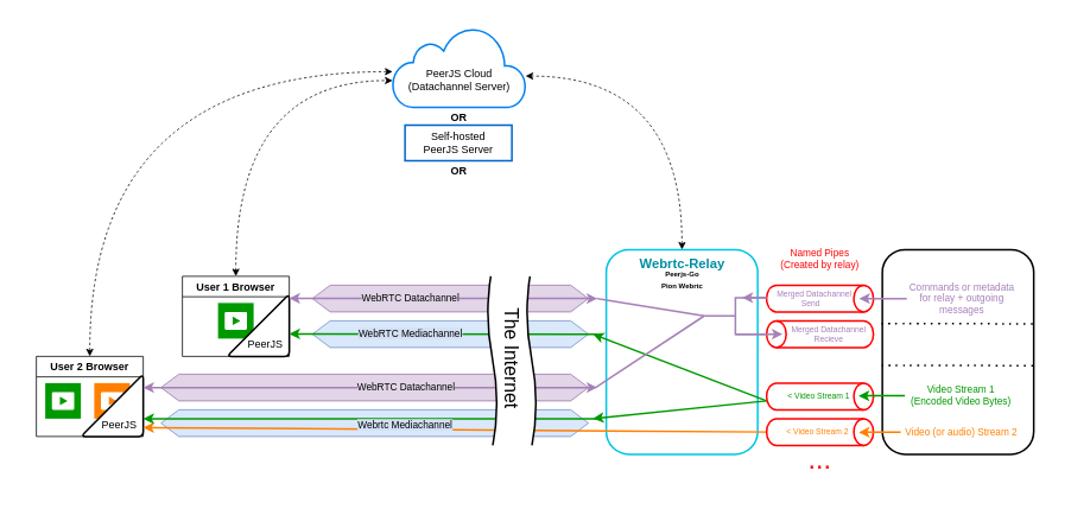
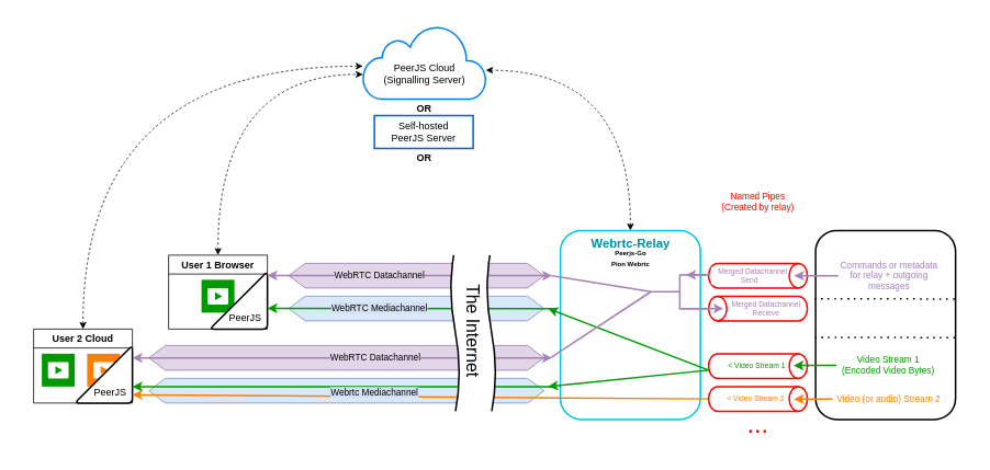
  <mxCell id="0" />
  <mxCell id="1" parent="0" />
  <mxCell id="2" value="" style="rounded=0;whiteSpace=wrap;html=1;shadow=0;glass=0;labelBackgroundColor=none;labelBorderColor=none;sketch=0;fontSize=31;fontColor=#FF0000;strokeColor=none;strokeWidth=2;fillColor=default;gradientColor=none;" parent="1" vertex="1"><mxGeometry x="20" y="20" width="1160" height="515" as="geometry" /></mxCell>
  <mxCell id="3" value="&lt;p style=&quot;line-height: 0.4;&quot;&gt;&lt;font style=&quot;font-size: 8px;&quot; color=&quot;#000000&quot;&gt;Peerjs-Go&lt;br&gt; Pion Webrtc&lt;br&gt;&lt;/font&gt;&lt;/p&gt;" style="text;strokeColor=none;fillColor=none;html=1;fontSize=24;fontStyle=1;verticalAlign=middle;align=center;rounded=1;shadow=0;glass=0;labelBackgroundColor=#FFFFFF;labelBorderColor=none;sketch=0;fontColor=#FF8000;" vertex="1" parent="1"><mxGeometry x="680" y="300" width="170" height="20" as="geometry" /></mxCell>
  <mxCell id="4" value="&lt;span style=&quot;background-color: transparent;&quot;&gt;&lt;font style=&quot;font-size: 31px;&quot; color=&quot;#FF0000&quot;&gt;...&lt;/font&gt;&lt;/span&gt;" style="text;html=1;strokeColor=none;fillColor=none;align=center;verticalAlign=middle;whiteSpace=wrap;rounded=0;shadow=0;glass=0;labelBackgroundColor=#FFFFFF;labelBorderColor=none;sketch=0;fontSize=11;fontColor=#008EA3;" parent="1" vertex="1"><mxGeometry x="890" y="510" width="60" height="10" as="geometry" /></mxCell>
  <mxCell id="5" style="edgeStyle=orthogonalEdgeStyle;orthogonalLoop=1;jettySize=auto;html=1;entryX=0;entryY=0.667;entryDx=0;entryDy=0;entryPerimeter=0;startArrow=classic;startFill=1;dashed=1;curved=1;" parent="1" source="6" target="23" edge="1"><mxGeometry relative="1" as="geometry"><Array as="points"><mxPoint x="264" y="90" /></Array></mxGeometry></mxCell>
  <mxCell id="6" value="User 1 Browser" style="swimlane;" parent="1" vertex="1"><mxGeometry x="204" y="310" width="120" height="90" as="geometry" /></mxCell>
  <mxCell id="7" value="" style="whiteSpace=wrap;html=1;aspect=fixed;labelBackgroundColor=#E1D5E7;labelBorderColor=none;strokeColor=none;strokeWidth=2;fillColor=#009900;" parent="6" vertex="1"><mxGeometry x="40" y="30" width="40" height="40" as="geometry" /></mxCell>
  <mxCell id="8" value="&lt;div&gt;&lt;br&gt;&lt;/div&gt;&lt;div&gt;&lt;br&gt;&lt;/div&gt;&lt;div&gt;&lt;br&gt;&lt;/div&gt;&lt;div&gt;&amp;nbsp;&amp;nbsp;&amp;nbsp;&amp;nbsp; PeerJS&lt;br&gt;&lt;/div&gt;" style="html=1;strokeWidth=2;shape=manualInput;whiteSpace=wrap;rounded=1;size=70;arcSize=11;" parent="6" vertex="1"><mxGeometry x="50" y="20" width="70" height="70" as="geometry" /></mxCell>
  <mxCell id="9" value="" style="sketch=0;pointerEvents=1;shadow=0;dashed=0;html=1;strokeColor=none;fillColor=#FFFFFF;labelPosition=center;verticalLabelPosition=bottom;verticalAlign=top;outlineConnect=0;align=center;shape=mxgraph.office.concepts.video_play;labelBackgroundColor=#E1D5E7;labelBorderColor=none;" parent="6" vertex="1"><mxGeometry x="47.5" y="40" width="25" height="20" as="geometry" /></mxCell>
  <mxCell id="10" value="" style="shape=hexagon;perimeter=hexagonPerimeter2;whiteSpace=wrap;html=1;fixedSize=1;fillColor=#e1d5e7;strokeColor=#9673a6;" parent="1" vertex="1"><mxGeometry x="350" y="320" width="310" height="30" as="geometry" /></mxCell>
  <mxCell id="11" value="" style="endArrow=classic;html=1;rounded=0;startArrow=classic;startFill=1;strokeColor=#A680B8;strokeWidth=2;" parent="1" edge="1"><mxGeometry relative="1" as="geometry"><mxPoint x="324" y="334.67" as="sourcePoint" /><mxPoint x="670" y="335" as="targetPoint" /></mxGeometry></mxCell>
  <mxCell id="12" value="&lt;div&gt;WebRTC Datachannel&lt;/div&gt;" style="edgeLabel;resizable=0;html=1;align=center;verticalAlign=middle;labelBackgroundColor=#E1D5E7;" parent="11" connectable="0" vertex="1"><mxGeometry relative="1" as="geometry"><mxPoint x="-37" y="-1" as="offset" /></mxGeometry></mxCell>
  <mxCell id="13" style="edgeStyle=orthogonalEdgeStyle;orthogonalLoop=1;jettySize=auto;html=1;entryX=0;entryY=0.556;entryDx=0;entryDy=0;entryPerimeter=0;startArrow=classic;startFill=1;dashed=1;curved=1;" parent="1" source="14" target="23" edge="1"><mxGeometry relative="1" as="geometry"><Array as="points"><mxPoint x="100" y="80" /></Array></mxGeometry></mxCell>
- <mxCell id="14" value="User 2 Browser" style="swimlane;" parent="1" vertex="1"><mxGeometry x="40" y="400" width="120" height="90" as="geometry" /></mxCell>
+ <mxCell id="14" value="User 2 Cloud" style="swimlane;" parent="1" vertex="1"><mxGeometry x="40" y="400" width="120" height="90" as="geometry" /></mxCell>
  <mxCell id="15" value="" style="whiteSpace=wrap;html=1;aspect=fixed;labelBackgroundColor=#E1D5E7;labelBorderColor=none;strokeColor=none;strokeWidth=2;fillColor=#FF8000;" parent="14" vertex="1"><mxGeometry x="65" y="30" width="40" height="40" as="geometry" /></mxCell>
  <mxCell id="16" value="" style="whiteSpace=wrap;html=1;aspect=fixed;labelBackgroundColor=#E1D5E7;labelBorderColor=none;strokeColor=none;strokeWidth=2;fillColor=#009900;" parent="14" vertex="1"><mxGeometry x="10" y="30" width="40" height="40" as="geometry" /></mxCell>
  <mxCell id="17" value="" style="sketch=0;pointerEvents=1;shadow=0;dashed=0;html=1;strokeColor=none;fillColor=#FFFFFF;labelPosition=center;verticalLabelPosition=bottom;verticalAlign=top;outlineConnect=0;align=center;shape=mxgraph.office.concepts.video_play;labelBackgroundColor=#E1D5E7;labelBorderColor=none;" parent="14" vertex="1"><mxGeometry x="72.5" y="40" width="25" height="20" as="geometry" /></mxCell>
  <mxCell id="18" value="" style="sketch=0;pointerEvents=1;shadow=0;dashed=0;html=1;strokeColor=none;fillColor=#FFFFFF;labelPosition=center;verticalLabelPosition=bottom;verticalAlign=top;outlineConnect=0;align=center;shape=mxgraph.office.concepts.video_play;labelBackgroundColor=#E1D5E7;labelBorderColor=none;" parent="14" vertex="1"><mxGeometry x="17.5" y="40" width="25" height="20" as="geometry" /></mxCell>
  <mxCell id="19" value="&lt;div&gt;&lt;br&gt;&lt;/div&gt;&lt;div&gt;&lt;br&gt;&lt;/div&gt;&lt;div&gt;&lt;br&gt;&lt;/div&gt;&lt;div&gt;&amp;nbsp; &amp;nbsp;&amp;nbsp; PeerJS&lt;br&gt;&lt;/div&gt;" style="html=1;strokeWidth=2;shape=manualInput;whiteSpace=wrap;rounded=1;size=70;arcSize=11;" parent="14" vertex="1"><mxGeometry x="50" y="20" width="70" height="70" as="geometry" /></mxCell>
  <mxCell id="20" value="" style="shape=hexagon;perimeter=hexagonPerimeter2;whiteSpace=wrap;html=1;fixedSize=1;fillColor=#e1d5e7;strokeColor=#9673a6;" parent="1" vertex="1"><mxGeometry x="180" y="420" width="480" height="30" as="geometry" /></mxCell>
  <mxCell id="21" value="" style="endArrow=classic;html=1;rounded=0;startArrow=classic;startFill=1;strokeColor=#A680B8;strokeWidth=2;" parent="1" edge="1"><mxGeometry relative="1" as="geometry"><mxPoint x="160" y="435" as="sourcePoint" /><mxPoint x="670" y="435" as="targetPoint" /></mxGeometry></mxCell>
  <mxCell id="22" value="&lt;div&gt;WebRTC Datachannel&lt;/div&gt;" style="edgeLabel;resizable=0;html=1;align=center;verticalAlign=middle;labelBackgroundColor=#E1D5E7;" parent="21" connectable="0" vertex="1"><mxGeometry relative="1" as="geometry"><mxPoint x="39" y="-1" as="offset" /></mxGeometry></mxCell>
- <mxCell id="23" value="&#10;&#10;PeerJS Cloud &#10;(Datachannel Server)" style="verticalLabelPosition=middle;align=center;labelBackgroundColor=none;verticalAlign=middle;strokeWidth=2;strokeColor=#0080F0;shadow=0;dashed=0;shape=mxgraph.ios7.icons.cloud;labelPosition=center;labelBorderColor=none;" parent="1" vertex="1"><mxGeometry x="440" y="30" width="150" height="90" as="geometry" /></mxCell>
+ <mxCell id="23" value="&#10;&#10;PeerJS Cloud &#10;(Signalling Server)" style="verticalLabelPosition=middle;align=center;labelBackgroundColor=none;verticalAlign=middle;strokeWidth=2;strokeColor=#0080F0;shadow=0;dashed=0;shape=mxgraph.ios7.icons.cloud;labelPosition=center;labelBorderColor=none;" parent="1" vertex="1"><mxGeometry x="440" y="30" width="150" height="90" as="geometry" /></mxCell>
  <mxCell id="24" value="&lt;font style=&quot;font-size: 12px;&quot;&gt;OR&lt;/font&gt;" style="text;strokeColor=none;fillColor=none;html=1;fontSize=24;fontStyle=1;verticalAlign=middle;align=center;labelBackgroundColor=none;labelBorderColor=none;" parent="1" vertex="1"><mxGeometry x="464" y="118" width="100" height="20" as="geometry" /></mxCell>
  <mxCell id="25" value="&lt;div&gt;Self-hosted &lt;br&gt;&lt;/div&gt;&lt;div&gt;PeerJS Server&lt;/div&gt;" style="shape=dataStorage;whiteSpace=wrap;html=1;fixedSize=1;labelBackgroundColor=none;labelBorderColor=none;size=0;strokeColor=#0066CC;strokeWidth=2;" parent="1" vertex="1"><mxGeometry x="454" y="140" width="120" height="40" as="geometry" /></mxCell>
  <mxCell id="26" style="edgeStyle=orthogonalEdgeStyle;curved=1;orthogonalLoop=1;jettySize=auto;html=1;entryX=0.996;entryY=0.611;entryDx=0;entryDy=0;entryPerimeter=0;dashed=1;startArrow=classic;startFill=1;endArrow=classic;endFill=1;strokeColor=#000000;exitX=0.5;exitY=0;exitDx=0;exitDy=0;" parent="1" source="27" target="23" edge="1"><mxGeometry relative="1" as="geometry" /></mxCell>
  <mxCell id="27" value="" style="rounded=1;whiteSpace=wrap;html=1;labelBackgroundColor=none;labelBorderColor=none;strokeColor=#00C5E3;strokeWidth=2;glass=0;sketch=0;shadow=0;fillColor=none;" parent="1" vertex="1"><mxGeometry x="680" y="280" width="170" height="230" as="geometry" /></mxCell>
  <mxCell id="28" value="" style="shape=hexagon;perimeter=hexagonPerimeter2;whiteSpace=wrap;html=1;fixedSize=1;fillColor=#dae8fc;strokeColor=#6c8ebf;" parent="1" vertex="1"><mxGeometry x="350" y="360" width="310" height="30" as="geometry" /></mxCell>
  <mxCell id="29" value="" style="endArrow=none;html=1;rounded=0;startArrow=classic;startFill=1;endFill=0;strokeColor=#009900;strokeWidth=2;" parent="1" edge="1"><mxGeometry relative="1" as="geometry"><mxPoint x="324" y="374.67" as="sourcePoint" /><mxPoint x="670" y="375" as="targetPoint" /></mxGeometry></mxCell>
  <mxCell id="30" value="&lt;div&gt;WebRTC Mediachannel&lt;/div&gt;" style="edgeLabel;resizable=0;html=1;align=center;verticalAlign=middle;labelBackgroundColor=#D4E1F5;" parent="29" connectable="0" vertex="1"><mxGeometry relative="1" as="geometry"><mxPoint x="-37" y="-1" as="offset" /></mxGeometry></mxCell>
  <mxCell id="31" value="" style="shape=hexagon;perimeter=hexagonPerimeter2;whiteSpace=wrap;html=1;fixedSize=1;fillColor=#dae8fc;strokeColor=#6c8ebf;" parent="1" vertex="1"><mxGeometry x="180" y="460" width="480" height="30" as="geometry" /></mxCell>
  <mxCell id="32" value="" style="endArrow=none;html=1;rounded=0;startArrow=classic;startFill=1;endFill=0;strokeColor=#FF8000;entryX=0;entryY=0.5;entryDx=0;entryDy=0;entryPerimeter=0;strokeWidth=2;" parent="1" target="42" edge="1"><mxGeometry relative="1" as="geometry"><mxPoint x="160" y="480" as="sourcePoint" /><mxPoint x="670" y="480" as="targetPoint" /></mxGeometry></mxCell>
  <mxCell id="33" value="" style="endArrow=none;html=1;rounded=0;startArrow=classic;startFill=1;endFill=0;strokeColor=#009900;strokeWidth=2;" parent="1" edge="1"><mxGeometry relative="1" as="geometry"><mxPoint x="160" y="470" as="sourcePoint" /><mxPoint x="670" y="470" as="targetPoint" /></mxGeometry></mxCell>
  <mxCell id="34" value="&lt;div&gt;Webrtc Mediachannel&lt;/div&gt;" style="edgeLabel;resizable=0;html=1;align=center;verticalAlign=middle;labelBackgroundColor=#D4E1F5;" parent="33" connectable="0" vertex="1"><mxGeometry relative="1" as="geometry"><mxPoint x="38" y="6" as="offset" /></mxGeometry></mxCell>
  <mxCell id="35" value="&lt;font style=&quot;font-size: 12px;&quot;&gt;OR&lt;/font&gt;" style="text;strokeColor=none;fillColor=none;html=1;fontSize=24;fontStyle=1;verticalAlign=middle;align=center;labelBackgroundColor=none;labelBorderColor=none;" parent="1" vertex="1"><mxGeometry x="464" y="178" width="100" height="20" as="geometry" /></mxCell>
  <mxCell id="36" value="The Internet" style="shape=tape;whiteSpace=wrap;html=1;labelBackgroundColor=#FFFFFF;labelBorderColor=none;fontSize=21;strokeColor=default;strokeWidth=2;fillColor=default;gradientColor=none;rotation=90;size=0.2;" parent="1" vertex="1"><mxGeometry x="471.71" y="374.22" width="204.59" height="55" as="geometry" /></mxCell>
  <mxCell id="37" value="" style="whiteSpace=wrap;html=1;aspect=fixed;labelBackgroundColor=#FFFFFF;labelBorderColor=none;fontSize=21;strokeColor=none;strokeWidth=2;fillColor=default;gradientColor=none;" parent="1" vertex="1"><mxGeometry x="549" y="260" width="50" height="50" as="geometry" /></mxCell>
  <mxCell id="38" value="" style="whiteSpace=wrap;html=1;aspect=fixed;labelBackgroundColor=#FFFFFF;labelBorderColor=none;fontSize=21;strokeColor=none;strokeWidth=2;fillColor=default;gradientColor=none;" parent="1" vertex="1"><mxGeometry x="549" y="500" width="50" height="50" as="geometry" /></mxCell>
  <mxCell id="39" value="" style="endArrow=none;html=1;fontSize=21;strokeColor=#009900;curved=1;startArrow=classic;startFill=1;strokeWidth=2;" parent="1" edge="1"><mxGeometry width="50" height="50" relative="1" as="geometry"><mxPoint x="665" y="470" as="sourcePoint" /><mxPoint x="860" y="450" as="targetPoint" /></mxGeometry></mxCell>
  <mxCell id="40" value="" style="endArrow=none;html=1;fontSize=21;strokeColor=#009900;curved=1;startArrow=classic;startFill=1;strokeWidth=2;" parent="1" edge="1"><mxGeometry width="50" height="50" relative="1" as="geometry"><mxPoint x="665" y="375" as="sourcePoint" /><mxPoint x="860" y="450" as="targetPoint" /></mxGeometry></mxCell>
  <mxCell id="41" value="&lt;div style=&quot;font-size: 9px;&quot;&gt;&lt;font style=&quot;font-size: 9px;&quot; color=&quot;#009900&quot;&gt;&amp;lt; Video Stream 1&amp;nbsp; &lt;br&gt;&lt;/font&gt;&lt;/div&gt;" style="strokeWidth=2;html=1;shape=mxgraph.flowchart.direct_data;whiteSpace=wrap;rounded=1;shadow=0;glass=0;labelBackgroundColor=#FFFFFF;labelBorderColor=none;sketch=0;fontSize=21;fillColor=default;gradientColor=none;strokeColor=#FF0000;" parent="1" vertex="1"><mxGeometry x="860" y="430" width="120" height="30" as="geometry" /></mxCell>
  <mxCell id="42" value="&lt;div style=&quot;font-size: 9px;&quot;&gt;&lt;font style=&quot;font-size: 9px;&quot; color=&quot;#FF8000&quot;&gt;&amp;lt; Video Stream 2&amp;nbsp;&amp;nbsp; &lt;br&gt;&lt;/font&gt;&lt;/div&gt;" style="strokeWidth=2;html=1;shape=mxgraph.flowchart.direct_data;whiteSpace=wrap;rounded=1;shadow=0;glass=0;labelBackgroundColor=#FFFFFF;labelBorderColor=none;sketch=0;fontSize=21;fillColor=default;gradientColor=none;strokeColor=#FF0000;" parent="1" vertex="1"><mxGeometry x="860" y="470" width="120" height="30" as="geometry" /></mxCell>
  <mxCell id="43" value="" style="strokeWidth=2;html=1;shape=mxgraph.flowchart.direct_data;whiteSpace=wrap;rounded=1;shadow=0;glass=0;labelBackgroundColor=#FFFFFF;labelBorderColor=none;sketch=0;fontSize=21;fillColor=default;gradientColor=none;strokeColor=#FF0000;align=left;" parent="1" vertex="1"><mxGeometry x="860" y="320" width="120" height="30" as="geometry" /></mxCell>
  <mxCell id="44" value="" style="strokeWidth=2;html=1;shape=mxgraph.flowchart.direct_data;whiteSpace=wrap;rounded=1;shadow=0;glass=0;labelBackgroundColor=#FFFFFF;labelBorderColor=none;sketch=0;fontSize=21;fillColor=default;gradientColor=none;strokeColor=#FF0000;rotation=-180;" parent="1" vertex="1"><mxGeometry x="860" y="360" width="120" height="30" as="geometry" /></mxCell>
  <mxCell id="45" value="" style="endArrow=none;html=1;fontSize=11;fontColor=#A680B8;strokeColor=#A680B8;curved=1;entryX=0;entryY=0.5;entryDx=0;entryDy=0;entryPerimeter=0;strokeWidth=2;" parent="1" target="47" edge="1"><mxGeometry width="50" height="50" relative="1" as="geometry"><mxPoint x="668" y="435" as="sourcePoint" /><mxPoint x="779" y="360" as="targetPoint" /></mxGeometry></mxCell>
  <mxCell id="46" value="" style="endArrow=none;html=1;fontSize=11;fontColor=#A680B8;strokeColor=#A680B8;curved=1;entryX=0;entryY=0.5;entryDx=0;entryDy=0;entryPerimeter=0;strokeWidth=2;" parent="1" target="47" edge="1"><mxGeometry width="50" height="50" relative="1" as="geometry"><mxPoint x="669" y="335" as="sourcePoint" /><mxPoint x="778" y="360" as="targetPoint" /></mxGeometry></mxCell>
  <mxCell id="47" value="" style="strokeWidth=2;html=1;shape=mxgraph.flowchart.annotation_2;align=left;labelPosition=right;pointerEvents=1;rounded=1;shadow=0;glass=0;labelBackgroundColor=#FFFFFF;labelBorderColor=none;sketch=0;fontSize=11;fontColor=#A680B8;fillColor=default;gradientColor=none;strokeColor=#A680B8;" parent="1" vertex="1"><mxGeometry x="790" y="334" width="70" height="41" as="geometry" /></mxCell>
  <mxCell id="48" style="edgeStyle=orthogonalEdgeStyle;curved=1;orthogonalLoop=1;jettySize=auto;html=1;exitX=1;exitY=0;exitDx=0;exitDy=0;exitPerimeter=0;entryX=0.609;entryY=0.012;entryDx=0;entryDy=0;entryPerimeter=0;fontSize=11;fontColor=#A680B8;startArrow=none;startFill=0;endArrow=classic;endFill=1;strokeColor=#A680B8;strokeWidth=2;" parent="1" source="47" target="47" edge="1"><mxGeometry relative="1" as="geometry" /></mxCell>
  <mxCell id="49" value="" style="endArrow=classic;html=1;fontSize=11;fontColor=#A680B8;strokeColor=#A680B8;strokeWidth=2;curved=1;exitX=0.5;exitY=1;exitDx=0;exitDy=0;exitPerimeter=0;" parent="1" source="47" edge="1"><mxGeometry width="50" height="50" relative="1" as="geometry"><mxPoint x="800" y="380" as="sourcePoint" /><mxPoint x="878" y="375" as="targetPoint" /></mxGeometry></mxCell>
  <mxCell id="50" value="&lt;div style=&quot;font-size: 9px;&quot; align=&quot;left&quot;&gt;&lt;font style=&quot;font-size: 9px;&quot; color=&quot;#A680B8&quot;&gt;&amp;nbsp;&amp;nbsp; Merged Datachannel&lt;/font&gt;&lt;/div&gt;&lt;div style=&quot;font-size: 9px;&quot; align=&quot;left&quot;&gt;&lt;font style=&quot;font-size: 9px;&quot; color=&quot;#A680B8&quot;&gt;&amp;nbsp;&amp;nbsp;&amp;nbsp;&amp;nbsp;&amp;nbsp;&amp;nbsp;&amp;nbsp;&amp;nbsp;&amp;nbsp;&amp;nbsp;&amp;nbsp;&amp;nbsp;&amp;nbsp; Send &amp;nbsp; &lt;br&gt;&lt;/font&gt;&lt;/div&gt;" style="text;html=1;strokeColor=none;fillColor=none;align=center;verticalAlign=middle;whiteSpace=wrap;rounded=0;shadow=0;glass=0;labelBackgroundColor=#FFFFFF;labelBorderColor=none;sketch=0;fontSize=11;fontColor=#A680B8;" parent="1" vertex="1"><mxGeometry x="860" y="320" width="100" height="30" as="geometry" /></mxCell>
  <mxCell id="51" value="&lt;div style=&quot;font-size: 9px;&quot; align=&quot;center&quot;&gt;&lt;font style=&quot;font-size: 9px;&quot; color=&quot;#A680B8&quot;&gt;Merged Datachannel&lt;/font&gt;&lt;/div&gt;&lt;div style=&quot;font-size: 9px;&quot; align=&quot;center&quot;&gt;&lt;font style=&quot;font-size: 9px;&quot; color=&quot;#A680B8&quot;&gt;Recieve &lt;br&gt;&lt;/font&gt;&lt;/div&gt;" style="text;html=1;strokeColor=none;fillColor=none;align=center;verticalAlign=middle;whiteSpace=wrap;rounded=0;shadow=0;glass=0;labelBackgroundColor=#FFFFFF;labelBorderColor=none;sketch=0;fontSize=11;fontColor=#A680B8;" parent="1" vertex="1"><mxGeometry x="880" y="360" width="100" height="30" as="geometry" /></mxCell>
  <mxCell id="52" value="" style="rounded=1;whiteSpace=wrap;html=1;labelBackgroundColor=none;labelBorderColor=none;strokeColor=#000000;strokeWidth=2;glass=0;sketch=0;shadow=0;" parent="1" vertex="1"><mxGeometry x="990" y="280" width="170" height="230" as="geometry" /></mxCell>
  <mxCell id="53" style="edgeStyle=orthogonalEdgeStyle;curved=1;orthogonalLoop=1;jettySize=auto;html=1;fontSize=11;fontColor=#A680B8;startArrow=none;startFill=0;endArrow=classic;endFill=1;strokeColor=#A680B8;strokeWidth=2;" parent="1" source="54" edge="1"><mxGeometry relative="1" as="geometry"><mxPoint x="964" y="335" as="targetPoint" /></mxGeometry></mxCell>
  <mxCell id="54" value="Commands or metadata for relay  + outgoing messages " style="text;html=1;strokeColor=none;fillColor=none;align=center;verticalAlign=middle;whiteSpace=wrap;rounded=0;shadow=0;glass=0;labelBackgroundColor=#FFFFFF;labelBorderColor=none;sketch=0;fontSize=11;fontColor=#A680B8;" parent="1" vertex="1"><mxGeometry x="1017.5" y="320" width="122.5" height="30" as="geometry" /></mxCell>
  <mxCell id="55" value="" style="endArrow=none;dashed=1;html=1;dashPattern=1 3;strokeWidth=2;fontSize=11;fontColor=#A680B8;curved=1;entryX=1.006;entryY=0.339;entryDx=0;entryDy=0;entryPerimeter=0;exitX=0.003;exitY=0.337;exitDx=0;exitDy=0;exitPerimeter=0;" parent="1" edge="1"><mxGeometry width="50" height="50" relative="1" as="geometry"><mxPoint x="989.49" y="410" as="sourcePoint" /><mxPoint x="1160" y="410.46" as="targetPoint" /></mxGeometry></mxCell>
  <mxCell id="56" style="edgeStyle=orthogonalEdgeStyle;curved=1;orthogonalLoop=1;jettySize=auto;html=1;fontSize=11;fontColor=#FF8000;startArrow=none;startFill=0;endArrow=classic;endFill=1;strokeColor=#009900;strokeWidth=2;" parent="1" source="57" edge="1"><mxGeometry relative="1" as="geometry"><mxPoint x="963.279" y="444.377" as="targetPoint" /></mxGeometry></mxCell>
  <mxCell id="57" value="&lt;div&gt;&lt;font color=&quot;#009900&quot;&gt;Video Stream 1&lt;/font&gt;&lt;/div&gt;&lt;div&gt;&lt;font color=&quot;#009900&quot;&gt;(Encoded Video Bytes)&lt;/font&gt;&lt;/div&gt;" style="text;html=1;strokeColor=none;fillColor=none;align=center;verticalAlign=middle;whiteSpace=wrap;rounded=0;shadow=0;glass=0;labelBackgroundColor=#FFFFFF;labelBorderColor=none;sketch=0;fontSize=11;fontColor=#A680B8;" parent="1" vertex="1"><mxGeometry x="1015.32" y="429.22" width="126.88" height="30" as="geometry" /></mxCell>
  <mxCell id="58" style="edgeStyle=orthogonalEdgeStyle;curved=1;orthogonalLoop=1;jettySize=auto;html=1;exitX=0;exitY=0.5;exitDx=0;exitDy=0;fontSize=11;fontColor=#FF8000;startArrow=none;startFill=0;endArrow=classic;endFill=1;strokeColor=#FF8000;strokeWidth=2;" parent="1" source="59" edge="1"><mxGeometry relative="1" as="geometry"><mxPoint x="963.607" y="485.361" as="targetPoint" /></mxGeometry></mxCell>
  <mxCell id="59" value="&lt;div&gt;&lt;font color=&quot;#FF8000&quot;&gt;Video (or audio) Stream 2&lt;/font&gt;&lt;/div&gt;" style="text;html=1;strokeColor=none;fillColor=none;align=center;verticalAlign=middle;whiteSpace=wrap;rounded=0;shadow=0;glass=0;labelBackgroundColor=#FFFFFF;labelBorderColor=none;sketch=0;fontSize=11;fontColor=#A680B8;" parent="1" vertex="1"><mxGeometry x="1010.63" y="470" width="136.25" height="30" as="geometry" /></mxCell>
  <mxCell id="60" value="" style="endArrow=none;dashed=1;html=1;dashPattern=1 3;strokeWidth=2;fontSize=11;fontColor=#A680B8;curved=1;entryX=1.006;entryY=0.339;entryDx=0;entryDy=0;entryPerimeter=0;exitX=0.003;exitY=0.337;exitDx=0;exitDy=0;exitPerimeter=0;" parent="1" edge="1"><mxGeometry width="50" height="50" relative="1" as="geometry"><mxPoint x="989" y="363" as="sourcePoint" /><mxPoint x="1159.51" y="363.46" as="targetPoint" /></mxGeometry></mxCell>
- <mxCell id="61" value="&lt;p style=&quot;line-height: 0.2;&quot;&gt;&lt;/p&gt;&lt;div&gt;&lt;font style=&quot;font-size: 11px;&quot; color=&quot;#FF0000&quot;&gt;Named Pipes &lt;br&gt;&lt;/font&gt;&lt;/div&gt;&lt;div&gt;&lt;font style=&quot;font-size: 11px;&quot; color=&quot;#FF0000&quot;&gt;(Created by relay)&lt;/font&gt;&lt;/div&gt;" style="text;html=1;strokeColor=none;fillColor=none;align=center;verticalAlign=middle;whiteSpace=wrap;rounded=0;shadow=0;glass=0;labelBackgroundColor=#FFFFFF;labelBorderColor=none;sketch=0;fontSize=11;fontColor=#FF8000;" parent="1" vertex="1"><mxGeometry x="850" y="270" width="140" height="30" as="geometry" /></mxCell>
+ <mxCell id="61" value="&lt;p style=&quot;line-height: 0.2;&quot;&gt;&lt;/p&gt;&lt;div&gt;&lt;font style=&quot;font-size: 11px;&quot; color=&quot;#FF0000&quot;&gt;Named Pipes &lt;br&gt;&lt;/font&gt;&lt;/div&gt;&lt;div&gt;&lt;font style=&quot;font-size: 11px;&quot; color=&quot;#FF0000&quot;&gt;(Created by relay)&lt;/font&gt;&lt;/div&gt;" style="text;html=1;strokeColor=none;fillColor=none;align=center;verticalAlign=middle;whiteSpace=wrap;rounded=0;shadow=0;glass=0;labelBackgroundColor=#FFFFFF;labelBorderColor=none;sketch=0;fontSize=11;fontColor=#FF8000;" parent="1" vertex="1"><mxGeometry x="850" y="225" width="140" height="30" as="geometry" /></mxCell>
  <mxCell id="62" style="edgeStyle=orthogonalEdgeStyle;curved=1;orthogonalLoop=1;jettySize=auto;html=1;exitX=0.5;exitY=1;exitDx=0;exitDy=0;fontSize=31;fontColor=#FF0000;startArrow=none;startFill=0;endArrow=classic;endFill=1;strokeColor=#009900;strokeWidth=2;" parent="1" source="4" target="4" edge="1"><mxGeometry relative="1" as="geometry" /></mxCell>
  <mxCell id="63" value="&lt;div style=&quot;font-size: 15px;&quot;&gt;&lt;font style=&quot;font-size: 15px;&quot; color=&quot;#008EA3&quot;&gt;Webrtc-Relay&lt;/font&gt;&lt;/div&gt;" style="text;strokeColor=none;fillColor=none;html=1;fontSize=24;fontStyle=1;verticalAlign=middle;align=center;rounded=1;shadow=0;glass=0;labelBackgroundColor=#FFFFFF;labelBorderColor=none;sketch=0;fontColor=#FF8000;" parent="1" vertex="1"><mxGeometry x="680" y="280" width="170" height="30" as="geometry" /></mxCell>
